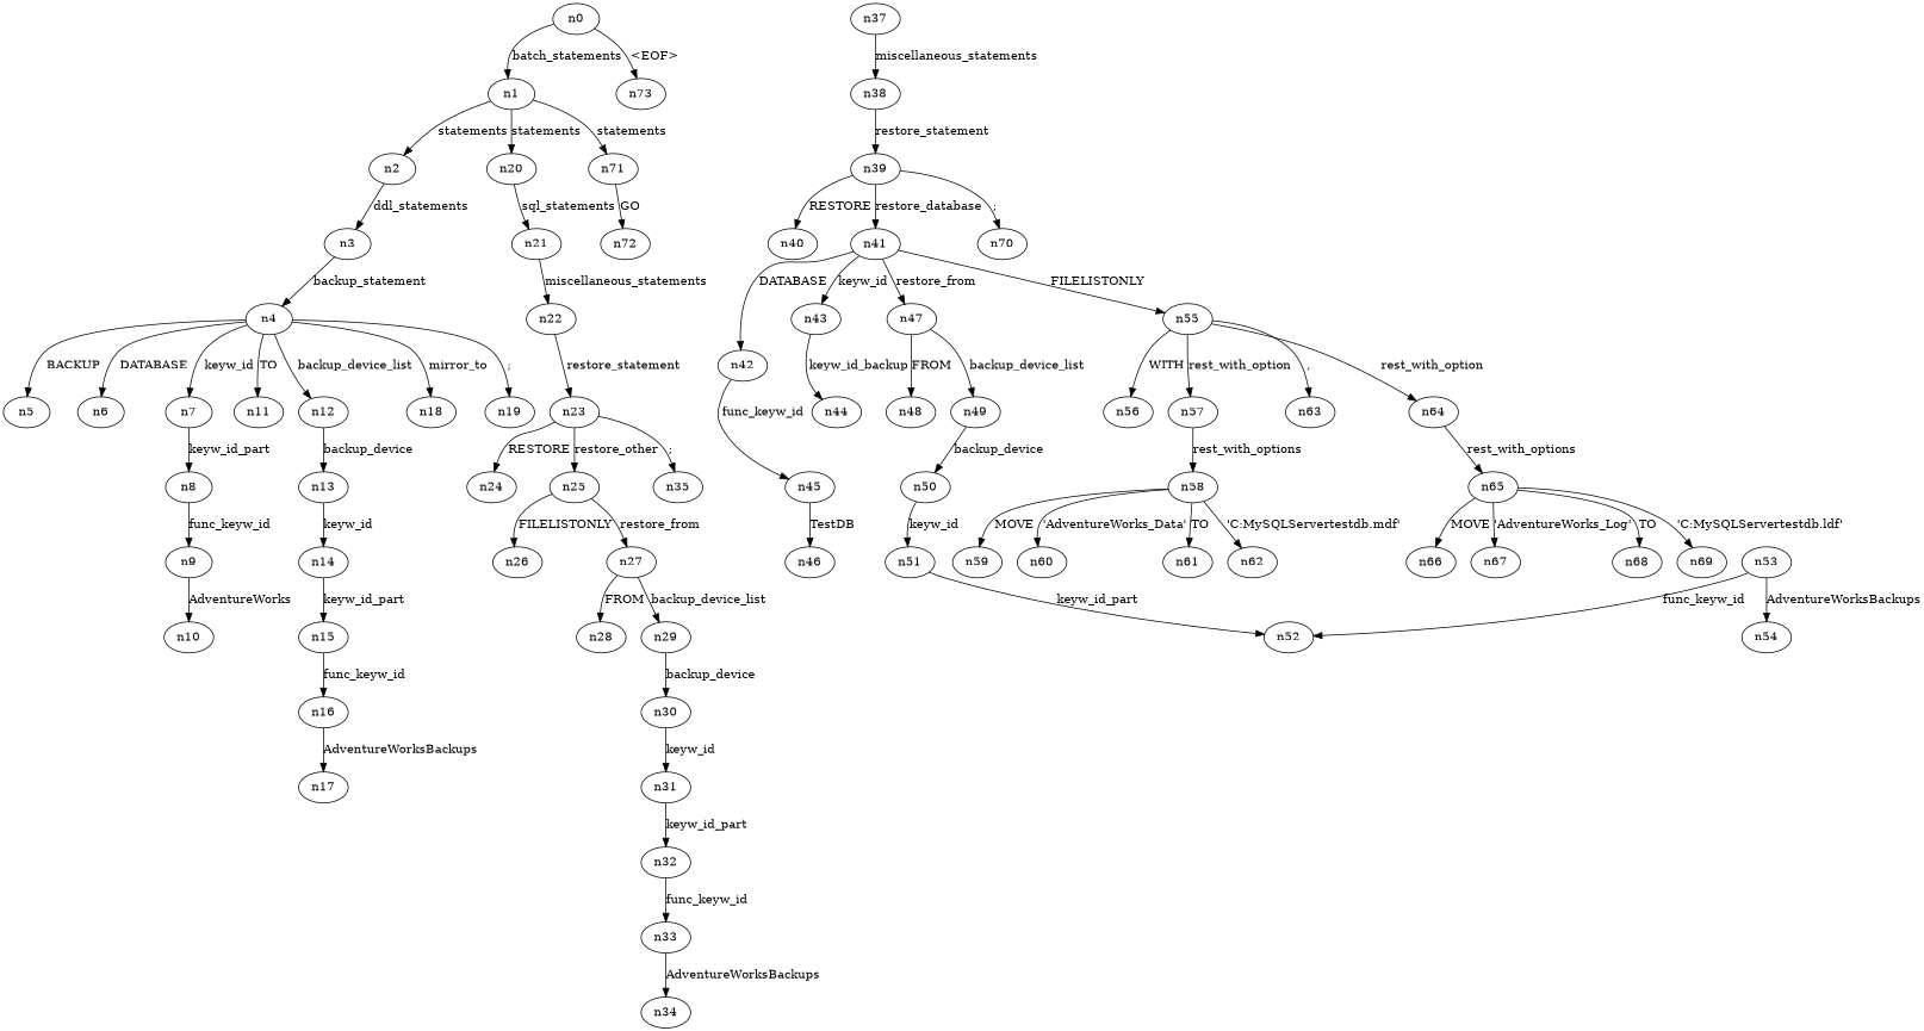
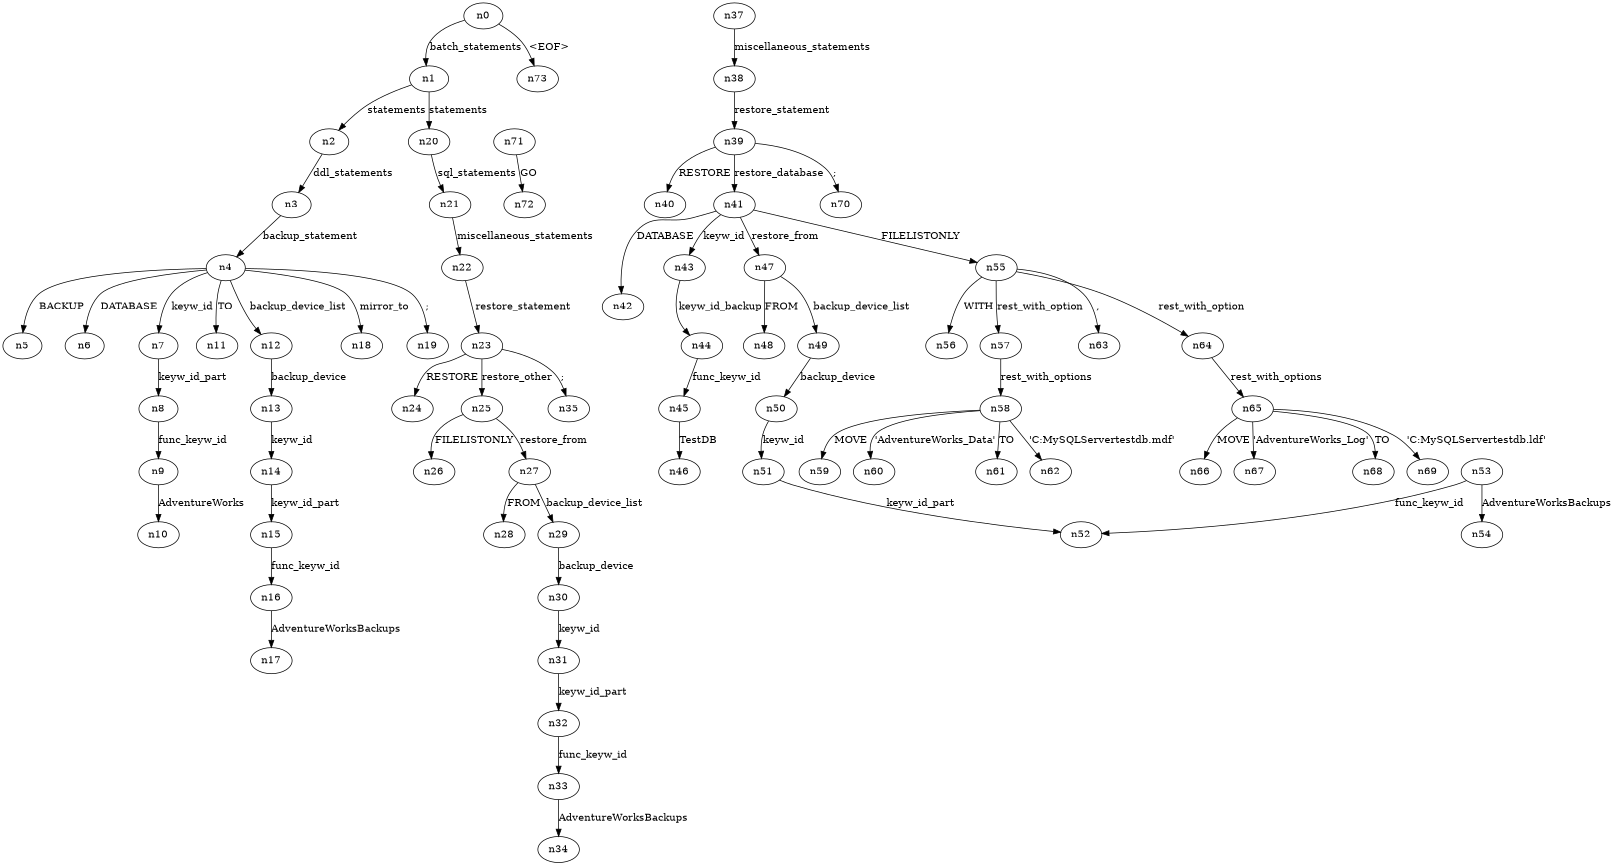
  digraph {
    n0
    n1
    n73
    n2
    n20
    n71
    n3
    n21
    n72
    n4
    n5
    n6
    n7
    n11
    n12
    n18
    n19
    n8
    n13
    n9
    n10
    n14
    n15
    n16
    n17
    n22
    n23
    n24
    n25
    n35
    n26
    n27
    n28
    n29
    n30
    n31
    n32
    n33
    n34
    n37
    n38
    n39
    n40
    n41
    n70
    n42
    n43
    n47
    n55
    n44
    n48
    n49
    n56
    n57
    n63
    n64
    n45
    n46
    n50
    n51
    n52
    n53
    n54
    n58
    n65
    n59
    n60
    n61
    n62
    n66
    n67
    n68
    n69
    n0 -> n1 [label=batch_statements]
    n0 -> n73 [label="<EOF>"]
    n1 -> n2 [label=statements]
    n1 -> n20 [label=statements]
-   n1 -> n71 [label=statements]
    n2 -> n3 [label=ddl_statements]
    n20 -> n21 [label=sql_statements]
    n71 -> n72 [label=GO]
    n3 -> n4 [label=backup_statement]
    n21 -> n22 [label=miscellaneous_statements]
    n4 -> n5 [label=BACKUP]
    n4 -> n6 [label=DATABASE]
    n4 -> n7 [label=keyw_id]
    n4 -> n11 [label=TO]
    n4 -> n12 [label=backup_device_list]
    n4 -> n18 [label=mirror_to]
    n4 -> n19 [label=";"]
    n7 -> n8 [label=keyw_id_part]
    n12 -> n13 [label=backup_device]
    n8 -> n9 [label=func_keyw_id]
    n13 -> n14 [label=keyw_id]
    n9 -> n10 [label=AdventureWorks]
    n14 -> n15 [label=keyw_id_part]
    n15 -> n16 [label=func_keyw_id]
    n16 -> n17 [label=AdventureWorksBackups]
    n22 -> n23 [label=restore_statement]
    n23 -> n24 [label=RESTORE]
    n23 -> n25 [label=restore_other]
    n23 -> n35 [label=";"]
    n25 -> n26 [label=FILELISTONLY]
    n25 -> n27 [label=restore_from]
    n27 -> n28 [label=FROM]
    n27 -> n29 [label=backup_device_list]
    n29 -> n30 [label=backup_device]
    n30 -> n31 [label=keyw_id]
    n31 -> n32 [label=keyw_id_part]
    n32 -> n33 [label=func_keyw_id]
    n33 -> n34 [label=AdventureWorksBackups]
    n37 -> n38 [label=miscellaneous_statements]
    n38 -> n39 [label=restore_statement]
    n39 -> n40 [label=RESTORE]
    n39 -> n41 [label=restore_database]
    n39 -> n70 [label=";"]
    n41 -> n42 [label=DATABASE]
    n41 -> n43 [label=keyw_id]
    n41 -> n47 [label=restore_from]
    n41 -> n55 [label=FILELISTONLY]
    n43 -> n44 [label=keyw_id_backup]
    n47 -> n48 [label=FROM]
    n47 -> n49 [label=backup_device_list]
    n55 -> n56 [label=WITH]
    n55 -> n57 [label=rest_with_option]
    n55 -> n63 [label=","]
    n55 -> n64 [label=rest_with_option]
-   n42 -> n45 [label=func_keyw_id]
+   n44 -> n45 [label=func_keyw_id]
    n49 -> n50 [label=backup_device]
    n57 -> n58 [label=rest_with_options]
    n64 -> n65 [label=rest_with_options]
    n45 -> n46 [label=TestDB]
    n50 -> n51 [label=keyw_id]
    n51 -> n52 [label=keyw_id_part]
    n53 -> n52 [label=func_keyw_id]
    n53 -> n54 [label=AdventureWorksBackups]
    n58 -> n59 [label=MOVE]
    n58 -> n60 [label="'AdventureWorks_Data'"]
    n58 -> n61 [label=TO]
    n58 -> n62 [label="'C:\MySQLServer\testdb.mdf'"]
    n65 -> n66 [label=MOVE]
    n65 -> n67 [label="'AdventureWorks_Log'"]
    n65 -> n68 [label=TO]
    n65 -> n69 [label="'C:\MySQLServer\testdb.ldf'"]
  }
